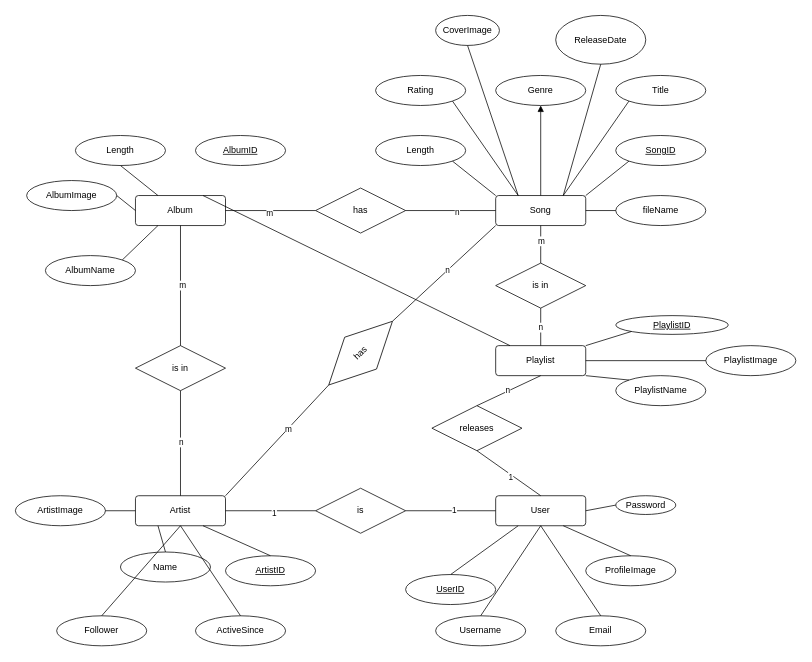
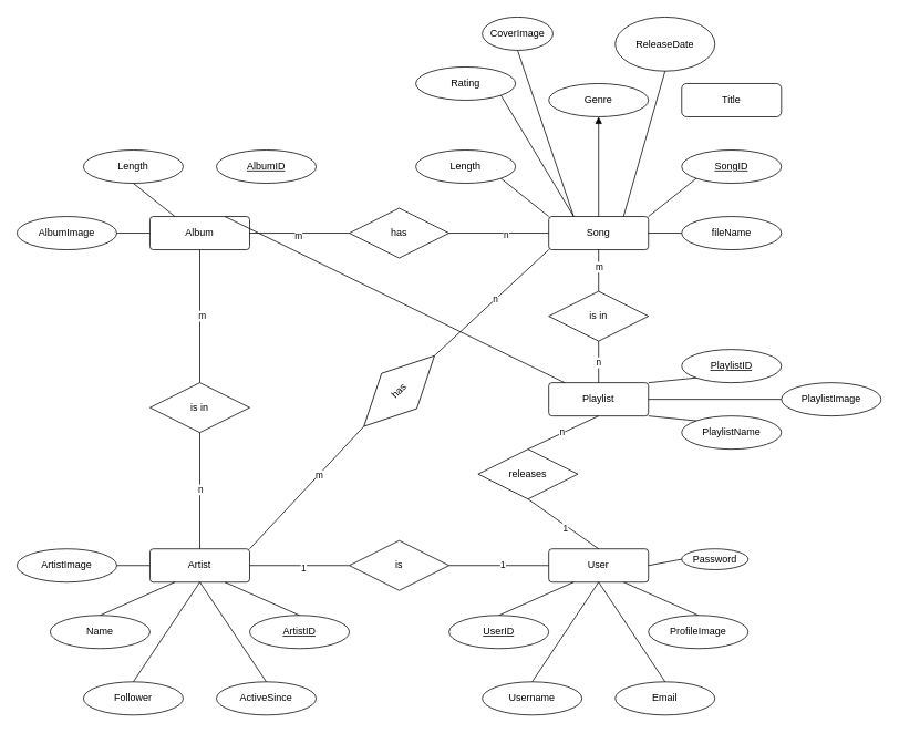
  <mxCell id="0" />
  <mxCell id="1" parent="0" />
  <mxCell id="2" parent="1" style="rounded=1;arcSize=10;whiteSpace=wrap;html=1;align=center;" value="Song" vertex="1"><mxGeometry as="geometry" height="40" width="120" x="660" y="260" /></mxCell>
  <mxCell id="3" parent="1" style="ellipse;whiteSpace=wrap;html=1;align=center;fontStyle=4;" value="SongID" vertex="1"><mxGeometry as="geometry" height="40" width="120" x="820" y="180" /></mxCell>
  <mxCell id="4" parent="1" style="ellipse;whiteSpace=wrap;html=1;align=center;" value="CoverImage" vertex="1"><mxGeometry x="580" y="20" as="geometry" height="40" width="85" /></mxCell>
- <mxCell id="5" parent="1" style="ellipse;whiteSpace=wrap;html=1;align=center;" value="Title" vertex="1"><mxGeometry as="geometry" height="40" width="120" x="820" y="100" /></mxCell>
+ <mxCell id="5" parent="1" style="whiteSpace=wrap;html=1;align=center;rounded=1;" value="Title" vertex="1"><mxGeometry as="geometry" height="40" width="120" x="820" y="100" /></mxCell>
  <mxCell id="6" parent="1" style="ellipse;whiteSpace=wrap;html=1;align=center;" value="ReleaseDate" vertex="1"><mxGeometry x="740" y="20" as="geometry" height="65" width="120" /></mxCell>
  <mxCell id="7" parent="1" style="ellipse;whiteSpace=wrap;html=1;align=center;" value="Length" vertex="1"><mxGeometry as="geometry" height="40" width="120" x="500" y="180" /></mxCell>
- <mxCell id="8" parent="1" style="ellipse;whiteSpace=wrap;html=1;align=center;" value="Rating" vertex="1"><mxGeometry as="geometry" height="40" width="120" x="500" y="100" /></mxCell>
+ <mxCell id="8" parent="1" style="ellipse;whiteSpace=wrap;html=1;align=center;" value="Rating" vertex="1"><mxGeometry x="500" y="80" as="geometry" height="40" width="120" /></mxCell>
  <mxCell id="9" parent="1" style="ellipse;whiteSpace=wrap;html=1;align=center;" value="Genre" vertex="1"><mxGeometry as="geometry" height="40" width="120" x="660" y="100" /></mxCell>
  <mxCell id="10" parent="1" style="rounded=1;arcSize=10;whiteSpace=wrap;html=1;align=center;" value="Artist" vertex="1"><mxGeometry as="geometry" height="40" width="120" x="180" y="660" /></mxCell>
  <mxCell id="11" parent="1" style="ellipse;whiteSpace=wrap;html=1;align=center;fontStyle=4;" value="ArtistID" vertex="1"><mxGeometry as="geometry" height="40" width="120" x="300" y="740" /></mxCell>
- <mxCell id="12" parent="1" style="ellipse;whiteSpace=wrap;html=1;align=center;" value="Name" vertex="1"><mxGeometry x="160" y="735" as="geometry" height="40" width="120" /></mxCell>
+ <mxCell id="12" parent="1" style="ellipse;whiteSpace=wrap;html=1;align=center;" value="Name" vertex="1"><mxGeometry as="geometry" height="40" width="120" x="60" y="740" /></mxCell>
  <mxCell id="13" parent="1" style="ellipse;whiteSpace=wrap;html=1;align=center;" value="ActiveSince" vertex="1"><mxGeometry as="geometry" height="40" width="120" x="260" y="820" /></mxCell>
  <mxCell id="14" parent="1" style="ellipse;whiteSpace=wrap;html=1;align=center;" value="ArtistImage" vertex="1"><mxGeometry as="geometry" height="40" width="120" y="660" x="20" /></mxCell>
- <mxCell id="15" parent="1" style="ellipse;whiteSpace=wrap;html=1;align=center;" value="Follower" vertex="1"><mxGeometry x="75" y="820" as="geometry" height="40" width="120" /></mxCell>
+ <mxCell id="15" parent="1" style="ellipse;whiteSpace=wrap;html=1;align=center;" value="Follower" vertex="1"><mxGeometry as="geometry" height="40" width="120" x="100" y="820" /></mxCell>
  <mxCell id="16" parent="1" style="rounded=1;arcSize=10;whiteSpace=wrap;html=1;align=center;" value="User" vertex="1"><mxGeometry as="geometry" height="40" width="120" x="660" y="660" /></mxCell>
- <mxCell id="17" parent="1" style="ellipse;whiteSpace=wrap;html=1;align=center;fontStyle=4;" value="UserID" vertex="1"><mxGeometry x="540" y="765" as="geometry" height="40" width="120" /></mxCell>
+ <mxCell id="17" parent="1" style="ellipse;whiteSpace=wrap;html=1;align=center;fontStyle=4;" value="UserID" vertex="1"><mxGeometry as="geometry" height="40" width="120" x="540" y="740" /></mxCell>
  <mxCell id="18" parent="1" style="ellipse;whiteSpace=wrap;html=1;align=center;" value="Username" vertex="1"><mxGeometry as="geometry" height="40" width="120" x="580" y="820" /></mxCell>
  <mxCell id="19" parent="1" style="ellipse;whiteSpace=wrap;html=1;align=center;" value="Password" vertex="1"><mxGeometry x="820" y="660" as="geometry" height="25" width="80" /></mxCell>
  <mxCell id="20" parent="1" style="ellipse;whiteSpace=wrap;html=1;align=center;" value="ProfileImage" vertex="1"><mxGeometry as="geometry" height="40" width="120" x="780" y="740" /></mxCell>
  <mxCell id="21" parent="1" style="ellipse;whiteSpace=wrap;html=1;align=center;" value="Email" vertex="1"><mxGeometry as="geometry" height="40" width="120" x="740" y="820" /></mxCell>
  <mxCell id="22" parent="1" style="rounded=1;arcSize=10;whiteSpace=wrap;html=1;align=center;" value="Album" vertex="1"><mxGeometry as="geometry" height="40" width="120" x="180" y="260" /></mxCell>
  <mxCell id="23" parent="1" style="ellipse;whiteSpace=wrap;html=1;align=center;fontStyle=4;" value="AlbumID" vertex="1"><mxGeometry as="geometry" height="40" width="120" x="260" y="180" /></mxCell>
- <mxCell id="24" parent="1" style="ellipse;whiteSpace=wrap;html=1;align=center;" value="AlbumName" vertex="1"><mxGeometry as="geometry" height="40" width="120" x="60" y="340" /></mxCell>
- <mxCell id="25" parent="1" style="ellipse;whiteSpace=wrap;html=1;align=center;" value="AlbumImage" vertex="1"><mxGeometry x="35" y="240" as="geometry" height="40" width="120" /></mxCell>
+ <mxCell id="25" parent="1" style="ellipse;whiteSpace=wrap;html=1;align=center;" value="AlbumImage" vertex="1"><mxGeometry as="geometry" height="40" width="120" y="260" x="20" /></mxCell>
  <mxCell id="26" parent="1" style="ellipse;whiteSpace=wrap;html=1;align=center;" value="Length" vertex="1"><mxGeometry as="geometry" height="40" width="120" x="100" y="180" /></mxCell>
  <mxCell id="27" parent="1" style="shape=rhombus;perimeter=rhombusPerimeter;whiteSpace=wrap;html=1;align=center;" value="has" vertex="1"><mxGeometry as="geometry" height="60" width="120" x="420" y="250" /></mxCell>
  <mxCell edge="1" id="28" parent="1" source="22" style="endArrow=none;html=1;rounded=0;entryX=0;entryY=0.5;entryDx=0;entryDy=0;exitX=1;exitY=0.5;exitDx=0;exitDy=0;" target="27" value=""><mxGeometry as="geometry" height="50" relative="1" width="50"><mxPoint as="sourcePoint" x="80" y="520" /><mxPoint as="targetPoint" x="130" y="470" /></mxGeometry></mxCell>
  <mxCell connectable="0" id="29" parent="28" style="edgeLabel;html=1;align=center;verticalAlign=middle;resizable=0;points=[];" value="m" vertex="1"><mxGeometry as="geometry" relative="1" x="-0.04" y="-3"><mxPoint as="offset" /></mxGeometry></mxCell>
  <mxCell edge="1" id="30" parent="1" source="27" style="endArrow=none;html=1;rounded=0;entryX=0;entryY=0.5;entryDx=0;entryDy=0;exitX=1;exitY=0.5;exitDx=0;exitDy=0;" target="2" value=""><mxGeometry as="geometry" height="50" relative="1" width="50"><mxPoint as="sourcePoint" x="370" y="420" /><mxPoint as="targetPoint" x="420" y="370" /></mxGeometry></mxCell>
  <mxCell connectable="0" id="31" parent="30" style="edgeLabel;html=1;align=center;verticalAlign=middle;resizable=0;points=[];" value="n" vertex="1"><mxGeometry as="geometry" relative="1" x="0.128" y="-1"><mxPoint as="offset" /></mxGeometry></mxCell>
  <mxCell id="32" parent="1" style="shape=rhombus;perimeter=rhombusPerimeter;whiteSpace=wrap;html=1;align=center;rotation=0;" value="is in" vertex="1"><mxGeometry as="geometry" height="60" width="120" x="180" y="460" /></mxCell>
  <mxCell edge="1" id="33" parent="1" source="32" style="endArrow=none;html=1;rounded=0;exitX=0.5;exitY=1;exitDx=0;exitDy=0;entryX=0.5;entryY=0;entryDx=0;entryDy=0;" target="10" value=""><mxGeometry as="geometry" relative="1"><mxPoint as="sourcePoint" x="250" y="480" /><mxPoint as="targetPoint" x="410" y="480" /></mxGeometry></mxCell>
  <mxCell connectable="0" id="34" parent="33" style="edgeLabel;html=1;align=center;verticalAlign=middle;resizable=0;points=[];" value="n" vertex="1"><mxGeometry as="geometry" relative="1" x="-0.035"><mxPoint as="offset" /></mxGeometry></mxCell>
  <mxCell edge="1" id="35" parent="1" source="22" style="endArrow=none;html=1;rounded=0;entryX=0.5;entryY=0;entryDx=0;entryDy=0;exitX=0.5;exitY=1;exitDx=0;exitDy=0;" target="32" value=""><mxGeometry as="geometry" relative="1"><mxPoint as="sourcePoint" x="-110" y="600" /><mxPoint as="targetPoint" x="50" y="600" /></mxGeometry></mxCell>
  <mxCell connectable="0" id="36" parent="35" style="edgeLabel;html=1;align=center;verticalAlign=middle;resizable=0;points=[];" value="m" vertex="1"><mxGeometry as="geometry" relative="1" x="-0.016" y="2"><mxPoint as="offset" /></mxGeometry></mxCell>
  <mxCell id="37" parent="1" style="shape=rhombus;perimeter=rhombusPerimeter;whiteSpace=wrap;html=1;align=center;" value="is" vertex="1"><mxGeometry as="geometry" height="60" width="120" x="420" y="650" /></mxCell>
  <mxCell edge="1" id="38" parent="1" source="16" style="endArrow=none;html=1;rounded=0;entryX=1;entryY=0.5;entryDx=0;entryDy=0;exitX=0;exitY=0.5;exitDx=0;exitDy=0;" target="37" value=""><mxGeometry as="geometry" relative="1"><mxPoint as="sourcePoint" x="310" y="800" /><mxPoint as="targetPoint" x="470" y="800" /></mxGeometry></mxCell>
  <mxCell connectable="0" id="39" parent="38" style="edgeLabel;html=1;align=center;verticalAlign=middle;resizable=0;points=[];" value="1" vertex="1"><mxGeometry as="geometry" relative="1" x="-0.08" y="-2"><mxPoint as="offset" x="-1" /></mxGeometry></mxCell>
  <mxCell edge="1" id="40" parent="1" source="10" style="endArrow=none;html=1;rounded=0;exitX=1;exitY=0.5;exitDx=0;exitDy=0;entryX=0;entryY=0.5;entryDx=0;entryDy=0;" target="37" value=""><mxGeometry as="geometry" relative="1"><mxPoint as="sourcePoint" x="380" y="750" /><mxPoint as="targetPoint" x="540" y="750" /></mxGeometry></mxCell>
  <mxCell connectable="0" id="41" parent="40" style="edgeLabel;html=1;align=center;verticalAlign=middle;resizable=0;points=[];" value="1" vertex="1"><mxGeometry as="geometry" relative="1" x="0.062" y="-2"><mxPoint as="offset" /></mxGeometry></mxCell>
  <mxCell id="42" parent="1" style="rounded=1;arcSize=10;whiteSpace=wrap;html=1;align=center;" value="Playlist" vertex="1"><mxGeometry as="geometry" height="40" width="120" x="660" y="460" /></mxCell>
- <mxCell id="43" parent="1" style="ellipse;whiteSpace=wrap;html=1;align=center;fontStyle=4;" value="PlaylistID" vertex="1"><mxGeometry x="820" y="420" as="geometry" height="25" width="150" /></mxCell>
+ <mxCell id="43" parent="1" style="ellipse;whiteSpace=wrap;html=1;align=center;fontStyle=4;" value="PlaylistID" vertex="1"><mxGeometry as="geometry" height="40" width="120" x="820" y="420" /></mxCell>
  <mxCell id="44" parent="1" style="ellipse;whiteSpace=wrap;html=1;align=center;" value="PlaylistName" vertex="1"><mxGeometry as="geometry" height="40" width="120" x="820" y="500" /></mxCell>
  <mxCell id="45" parent="1" style="shape=rhombus;perimeter=rhombusPerimeter;whiteSpace=wrap;html=1;align=center;" value="is in" vertex="1"><mxGeometry as="geometry" height="60" width="120" x="660" y="350" /></mxCell>
  <mxCell edge="1" id="46" parent="1" source="45" style="endArrow=none;html=1;rounded=0;exitX=0.5;exitY=1;exitDx=0;exitDy=0;entryX=0.5;entryY=0;entryDx=0;entryDy=0;" target="42" value=""><mxGeometry as="geometry" relative="1"><mxPoint as="sourcePoint" x="420" y="540" /><mxPoint as="targetPoint" x="580" y="540" /></mxGeometry></mxCell>
  <mxCell connectable="0" id="47" parent="46" style="edgeLabel;html=1;align=center;verticalAlign=middle;resizable=0;points=[];" value="n" vertex="1"><mxGeometry as="geometry" relative="1" x="0.015" y="-1"><mxPoint as="offset" /></mxGeometry></mxCell>
  <mxCell edge="1" id="48" parent="1" source="45" style="endArrow=none;html=1;rounded=0;exitX=0.5;exitY=0;exitDx=0;exitDy=0;entryX=0.5;entryY=1;entryDx=0;entryDy=0;" target="2" value=""><mxGeometry as="geometry" relative="1"><mxPoint as="sourcePoint" x="460" y="550" /><mxPoint as="targetPoint" x="620" y="550" /></mxGeometry></mxCell>
  <mxCell connectable="0" id="49" parent="48" style="edgeLabel;html=1;align=center;verticalAlign=middle;resizable=0;points=[];" value="m" vertex="1"><mxGeometry as="geometry" relative="1" x="0.2"><mxPoint as="offset" /></mxGeometry></mxCell>
  <mxCell id="50" parent="1" style="shape=rhombus;perimeter=rhombusPerimeter;whiteSpace=wrap;html=1;align=center;" value="releases" vertex="1"><mxGeometry x="575" y="540" as="geometry" height="60" width="120" /></mxCell>
  <mxCell edge="1" id="51" parent="1" source="50" style="endArrow=none;html=1;rounded=0;exitX=0.5;exitY=1;exitDx=0;exitDy=0;entryX=0.5;entryY=0;entryDx=0;entryDy=0;" target="16" value=""><mxGeometry as="geometry" relative="1"><mxPoint as="sourcePoint" x="580" y="680" /><mxPoint as="targetPoint" x="740" y="680" /></mxGeometry></mxCell>
  <mxCell connectable="0" id="52" parent="51" style="edgeLabel;html=1;align=center;verticalAlign=middle;resizable=0;points=[];" value="1" vertex="1"><mxGeometry as="geometry" relative="1" x="0.078" y="-3"><mxPoint as="offset" /></mxGeometry></mxCell>
  <mxCell edge="1" id="53" parent="1" source="42" style="endArrow=none;html=1;rounded=0;entryX=0.5;entryY=0;entryDx=0;entryDy=0;exitX=0.5;exitY=1;exitDx=0;exitDy=0;" target="50" value=""><mxGeometry as="geometry" relative="1"><mxPoint as="sourcePoint" x="300" y="560" /><mxPoint as="targetPoint" x="460" y="560" /></mxGeometry></mxCell>
  <mxCell connectable="0" id="54" parent="53" style="edgeLabel;html=1;align=center;verticalAlign=middle;resizable=0;points=[];" value="n" vertex="1"><mxGeometry as="geometry" relative="1" x="0.027" y="-2"><mxPoint as="offset" /></mxGeometry></mxCell>
  <mxCell id="55" parent="1" style="ellipse;whiteSpace=wrap;html=1;align=center;" value="PlaylistImage" vertex="1"><mxGeometry as="geometry" height="40" width="120" x="940" y="460" /></mxCell>
  <mxCell edge="1" id="56" parent="1" source="11" style="endArrow=none;html=1;rounded=0;entryX=0.75;entryY=1;entryDx=0;entryDy=0;exitX=0.5;exitY=0;exitDx=0;exitDy=0;" target="10" value=""><mxGeometry as="geometry" relative="1"><mxPoint as="sourcePoint" x="-200" y="770" /><mxPoint as="targetPoint" x="-40" y="770" /></mxGeometry></mxCell>
  <mxCell edge="1" id="57" parent="1" source="13" style="endArrow=none;html=1;rounded=0;entryX=0.5;entryY=1;entryDx=0;entryDy=0;exitX=0.5;exitY=0;exitDx=0;exitDy=0;" target="10" value=""><mxGeometry as="geometry" relative="1"><mxPoint as="sourcePoint" x="120" y="800" /><mxPoint as="targetPoint" x="280" y="800" /></mxGeometry></mxCell>
  <mxCell edge="1" id="58" parent="1" source="15" style="endArrow=none;html=1;rounded=0;entryX=0.5;entryY=1;entryDx=0;entryDy=0;exitX=0.5;exitY=0;exitDx=0;exitDy=0;" target="10" value=""><mxGeometry as="geometry" relative="1"><mxPoint as="sourcePoint" x="-60" y="910" /><mxPoint as="targetPoint" x="100" y="910" /></mxGeometry></mxCell>
  <mxCell edge="1" id="59" parent="1" source="12" style="endArrow=none;html=1;rounded=0;entryX=0.25;entryY=1;entryDx=0;entryDy=0;exitX=0.5;exitY=0;exitDx=0;exitDy=0;" target="10" value=""><mxGeometry as="geometry" relative="1"><mxPoint as="sourcePoint" x="-260" y="860" /><mxPoint as="targetPoint" x="-100" y="860" /></mxGeometry></mxCell>
  <mxCell edge="1" id="60" parent="1" source="14" style="endArrow=none;html=1;rounded=0;entryX=0;entryY=0.5;entryDx=0;entryDy=0;exitX=1;exitY=0.5;exitDx=0;exitDy=0;" target="10" value=""><mxGeometry as="geometry" relative="1"><mxPoint as="sourcePoint" x="-40" y="800" /><mxPoint as="targetPoint" x="120" y="800" /></mxGeometry></mxCell>
  <mxCell edge="1" id="61" parent="1" source="17" style="endArrow=none;html=1;rounded=0;entryX=0.25;entryY=1;entryDx=0;entryDy=0;exitX=0.5;exitY=0;exitDx=0;exitDy=0;" target="16" value=""><mxGeometry as="geometry" relative="1"><mxPoint as="sourcePoint" x="650" y="770" /><mxPoint as="targetPoint" x="810" y="770" /></mxGeometry></mxCell>
  <mxCell edge="1" id="62" parent="1" source="18" style="endArrow=none;html=1;rounded=0;entryX=0.5;entryY=1;entryDx=0;entryDy=0;exitX=0.5;exitY=0;exitDx=0;exitDy=0;" target="16" value=""><mxGeometry as="geometry" relative="1"><mxPoint as="sourcePoint" x="440" y="860" /><mxPoint as="targetPoint" x="600" y="860" /></mxGeometry></mxCell>
  <mxCell edge="1" id="63" parent="1" source="21" style="endArrow=none;html=1;rounded=0;entryX=0.5;entryY=1;entryDx=0;entryDy=0;exitX=0.5;exitY=0;exitDx=0;exitDy=0;" target="16" value=""><mxGeometry as="geometry" relative="1"><mxPoint as="sourcePoint" x="450" y="890" /><mxPoint as="targetPoint" x="610" y="890" /></mxGeometry></mxCell>
  <mxCell edge="1" id="64" parent="1" source="20" style="endArrow=none;html=1;rounded=0;entryX=0.75;entryY=1;entryDx=0;entryDy=0;exitX=0.5;exitY=0;exitDx=0;exitDy=0;" target="16" value=""><mxGeometry as="geometry" relative="1"><mxPoint as="sourcePoint" x="870" y="850" /><mxPoint as="targetPoint" x="1030" y="850" /></mxGeometry></mxCell>
  <mxCell edge="1" id="65" parent="1" source="16" style="endArrow=none;html=1;rounded=0;exitX=1;exitY=0.5;exitDx=0;exitDy=0;entryX=0;entryY=0.5;entryDx=0;entryDy=0;" target="19" value=""><mxGeometry as="geometry" relative="1"><mxPoint as="sourcePoint" x="830" y="580" /><mxPoint as="targetPoint" x="990" y="580" /></mxGeometry></mxCell>
  <mxCell edge="1" id="66" parent="1" source="42" style="endArrow=none;html=1;rounded=0;exitX=1;exitY=1;exitDx=0;exitDy=0;entryX=0;entryY=0;entryDx=0;entryDy=0;" target="44" value=""><mxGeometry as="geometry" relative="1"><mxPoint as="sourcePoint" x="960" y="580" /><mxPoint as="targetPoint" x="1120" y="580" /></mxGeometry></mxCell>
  <mxCell edge="1" id="67" parent="1" source="42" style="endArrow=none;html=1;rounded=0;exitX=1;exitY=0;exitDx=0;exitDy=0;entryX=0;entryY=1;entryDx=0;entryDy=0;" target="43" value=""><mxGeometry as="geometry" relative="1"><mxPoint as="sourcePoint" x="990" y="510" /><mxPoint as="targetPoint" x="1150" y="510" /></mxGeometry></mxCell>
  <mxCell edge="1" id="68" parent="1" source="55" style="endArrow=none;html=1;rounded=0;entryX=1;entryY=0.5;entryDx=0;entryDy=0;exitX=0;exitY=0.5;exitDx=0;exitDy=0;" target="42" value=""><mxGeometry as="geometry" relative="1"><mxPoint as="sourcePoint" x="930" y="490" /><mxPoint as="targetPoint" x="790" y="490" /></mxGeometry></mxCell>
  <mxCell edge="1" id="69" parent="1" source="7" style="endArrow=none;html=1;rounded=0;entryX=0;entryY=0;entryDx=0;entryDy=0;exitX=1;exitY=1;exitDx=0;exitDy=0;" target="2" value=""><mxGeometry as="geometry" relative="1"><mxPoint as="sourcePoint" x="400" y="280" /><mxPoint as="targetPoint" x="560" y="280" /></mxGeometry></mxCell>
  <mxCell edge="1" id="70" parent="1" source="8" style="endArrow=none;html=1;rounded=0;entryX=0.25;entryY=0;entryDx=0;entryDy=0;exitX=1;exitY=1;exitDx=0;exitDy=0;" target="2" value=""><mxGeometry as="geometry" relative="1"><mxPoint as="sourcePoint" x="360" y="280" /><mxPoint as="targetPoint" x="520" y="280" /></mxGeometry></mxCell>
  <mxCell edge="1" id="71" parent="1" source="3" style="endArrow=none;html=1;rounded=0;entryX=1;entryY=0;entryDx=0;entryDy=0;exitX=0;exitY=1;exitDx=0;exitDy=0;" target="2" value=""><mxGeometry as="geometry" relative="1"><mxPoint as="sourcePoint" x="390" y="290" /><mxPoint as="targetPoint" x="550" y="290" /></mxGeometry></mxCell>
- <mxCell edge="1" id="72" parent="1" source="5" style="endArrow=none;html=1;rounded=0;entryX=0.75;entryY=0;entryDx=0;entryDy=0;exitX=0;exitY=1;exitDx=0;exitDy=0;" target="2" value=""><mxGeometry as="geometry" relative="1"><mxPoint as="sourcePoint" x="320" y="280" /><mxPoint as="targetPoint" x="480" y="280" /></mxGeometry></mxCell>
  <mxCell edge="1" id="73" parent="1" source="4" style="endArrow=none;html=1;rounded=0;entryX=0.25;entryY=0;entryDx=0;entryDy=0;exitX=0.5;exitY=1;exitDx=0;exitDy=0;" target="2" value=""><mxGeometry as="geometry" relative="1"><mxPoint as="sourcePoint" x="360" y="270" /><mxPoint as="targetPoint" x="520" y="270" /></mxGeometry></mxCell>
  <mxCell edge="1" id="74" parent="1" source="2" style="endArrow=none;html=1;rounded=0;exitX=0.75;exitY=0;exitDx=0;exitDy=0;entryX=0.5;entryY=1;entryDx=0;entryDy=0;" target="6" value=""><mxGeometry as="geometry" relative="1"><mxPoint as="sourcePoint" x="900" y="360" /><mxPoint as="targetPoint" x="1060" y="360" /></mxGeometry></mxCell>
- <mxCell edge="1" id="75" parent="1" source="24" style="endArrow=none;html=1;rounded=0;entryX=0.25;entryY=1;entryDx=0;entryDy=0;exitX=1;exitY=0;exitDx=0;exitDy=0;" target="22" value=""><mxGeometry as="geometry" relative="1"><mxPoint as="sourcePoint" x="50" y="450" /><mxPoint as="targetPoint" x="210" y="450" /></mxGeometry></mxCell>
  <mxCell edge="1" id="76" parent="1" source="22" style="endArrow=none;html=1;rounded=0;exitX=0;exitY=0.5;exitDx=0;exitDy=0;entryX=1;entryY=0.5;entryDx=0;entryDy=0;" target="25" value=""><mxGeometry as="geometry" relative="1"><mxPoint as="sourcePoint" x="230" y="340" /><mxPoint as="targetPoint" x="390" y="340" /></mxGeometry></mxCell>
  <mxCell edge="1" id="77" parent="1" source="26" style="endArrow=none;html=1;rounded=0;exitX=0.5;exitY=1;exitDx=0;exitDy=0;entryX=0.25;entryY=0;entryDx=0;entryDy=0;" target="22" value=""><mxGeometry as="geometry" relative="1"><mxPoint as="sourcePoint" x="350" y="390" /><mxPoint as="targetPoint" x="510" y="390" /></mxGeometry></mxCell>
  <mxCell edge="1" id="78" parent="1" source="22" style="endArrow=none;html=1;rounded=0;exitX=0.75;exitY=0;exitDx=0;exitDy=0;" target="42" value=""><mxGeometry as="geometry" relative="1"><mxPoint as="sourcePoint" x="330" y="370" /><mxPoint as="targetPoint" x="490" y="370" /></mxGeometry></mxCell>
  <mxCell edge="1" id="79" parent="1" source="2" style="endArrow=block;html=1;rounded=0;exitX=0.5;exitY=0;exitDx=0;exitDy=0;entryX=0.5;entryY=1;entryDx=0;entryDy=0;" target="9" value=""><mxGeometry as="geometry" relative="1"><mxPoint as="sourcePoint" x="1010" y="450" /><mxPoint as="targetPoint" x="1170" y="450" /></mxGeometry></mxCell>
  <mxCell id="80" parent="1" style="shape=rhombus;perimeter=rhombusPerimeter;whiteSpace=wrap;html=1;align=center;rotation=-45;" value="has" vertex="1"><mxGeometry as="geometry" height="60" width="120" x="420" y="440" /></mxCell>
  <mxCell edge="1" id="81" parent="1" source="80" style="endArrow=none;html=1;rounded=0;entryX=0;entryY=1;entryDx=0;entryDy=0;exitX=1;exitY=0.5;exitDx=0;exitDy=0;" target="2" value=""><mxGeometry as="geometry" relative="1"><mxPoint as="sourcePoint" x="380" y="380" /><mxPoint as="targetPoint" x="540" y="380" /></mxGeometry></mxCell>
  <mxCell connectable="0" id="82" parent="81" style="edgeLabel;html=1;align=center;verticalAlign=middle;resizable=0;points=[];" value="n" vertex="1"><mxGeometry as="geometry" relative="1" x="0.05" y="-1"><mxPoint as="offset" y="-1" /></mxGeometry></mxCell>
  <mxCell edge="1" id="83" parent="1" source="10" style="endArrow=none;html=1;rounded=0;exitX=1;exitY=0;exitDx=0;exitDy=0;entryX=0;entryY=0.5;entryDx=0;entryDy=0;" target="80" value=""><mxGeometry as="geometry" relative="1"><mxPoint as="sourcePoint" x="390" y="600" /><mxPoint as="targetPoint" x="550" y="600" /></mxGeometry></mxCell>
  <mxCell connectable="0" id="84" parent="83" style="edgeLabel;html=1;align=center;verticalAlign=middle;resizable=0;points=[];" value="m" vertex="1"><mxGeometry as="geometry" relative="1" x="0.213" y="-1"><mxPoint as="offset" /></mxGeometry></mxCell>
  <mxCell id="85" parent="1" style="ellipse;whiteSpace=wrap;html=1;align=center;" value="fileName" vertex="1"><mxGeometry as="geometry" height="40" width="120" x="820" y="260" /></mxCell>
  <mxCell edge="1" id="86" parent="1" source="2" style="endArrow=none;html=1;rounded=0;exitX=1;exitY=0.5;exitDx=0;exitDy=0;entryX=0;entryY=0.5;entryDx=0;entryDy=0;" target="85" value=""><mxGeometry as="geometry" relative="1"><mxPoint as="sourcePoint" x="840" y="340" /><mxPoint as="targetPoint" x="1000" y="340" /></mxGeometry></mxCell>
